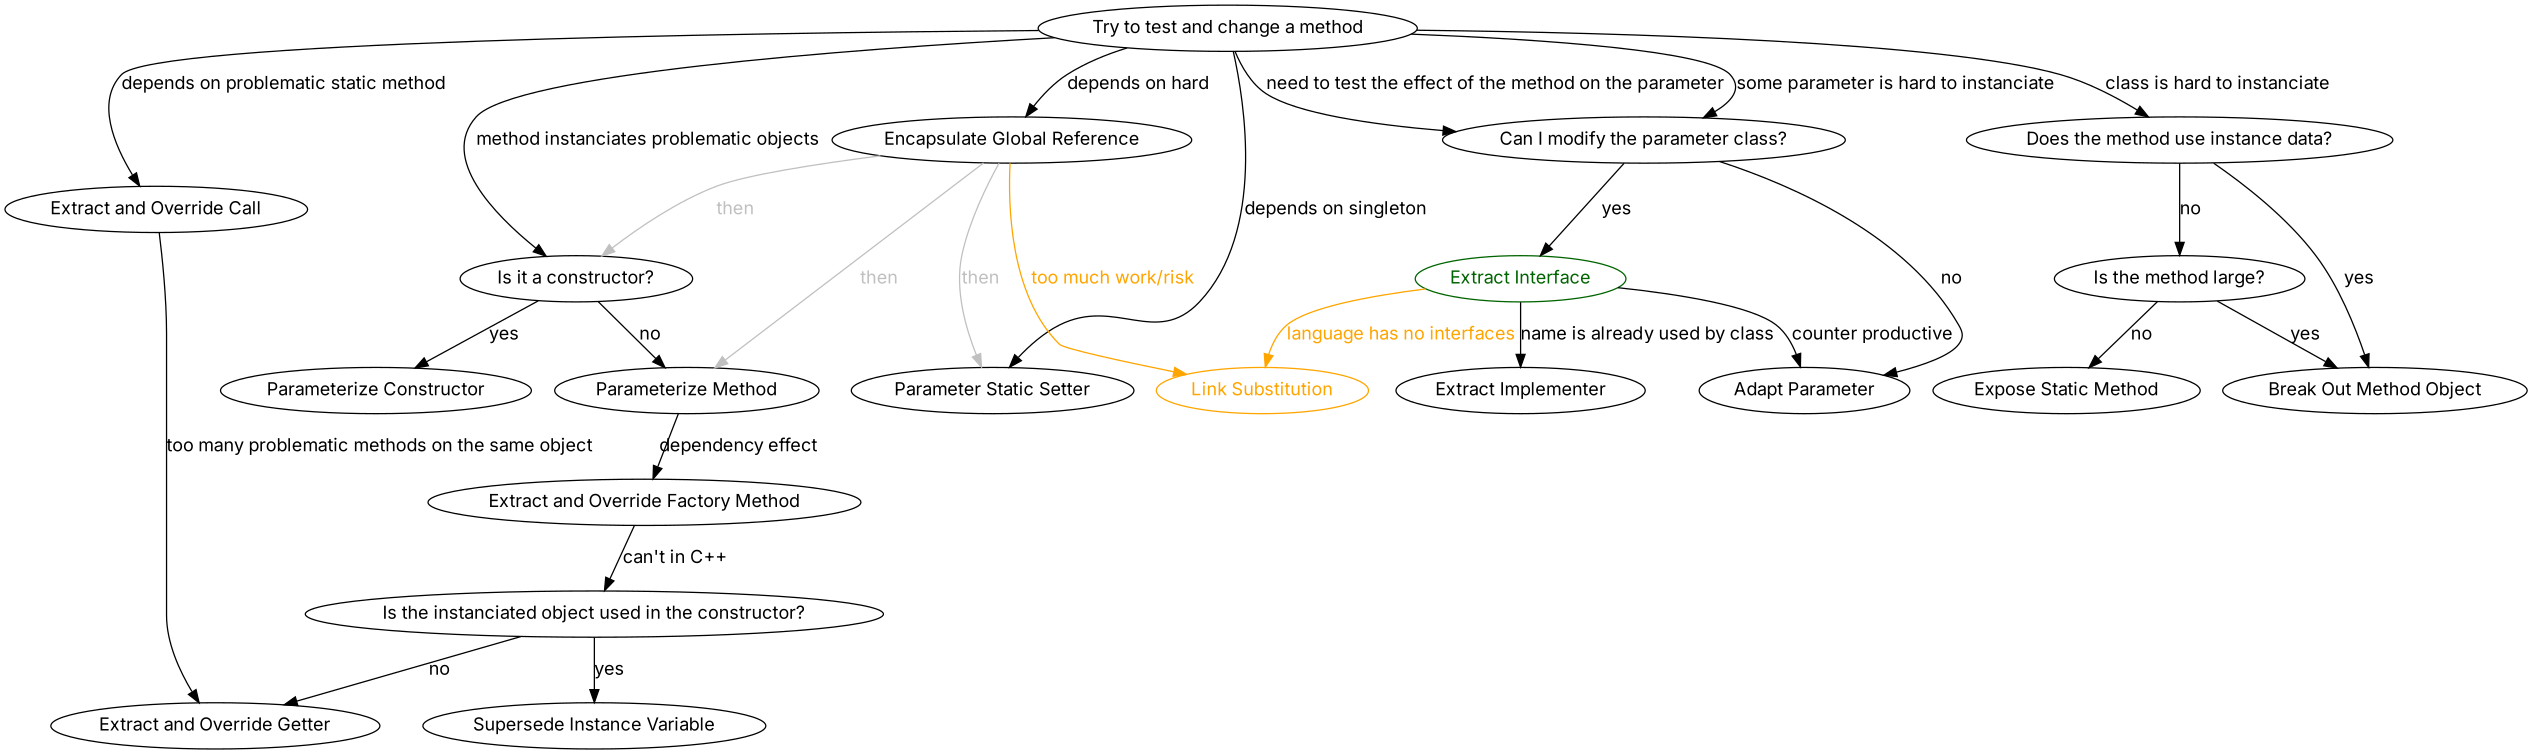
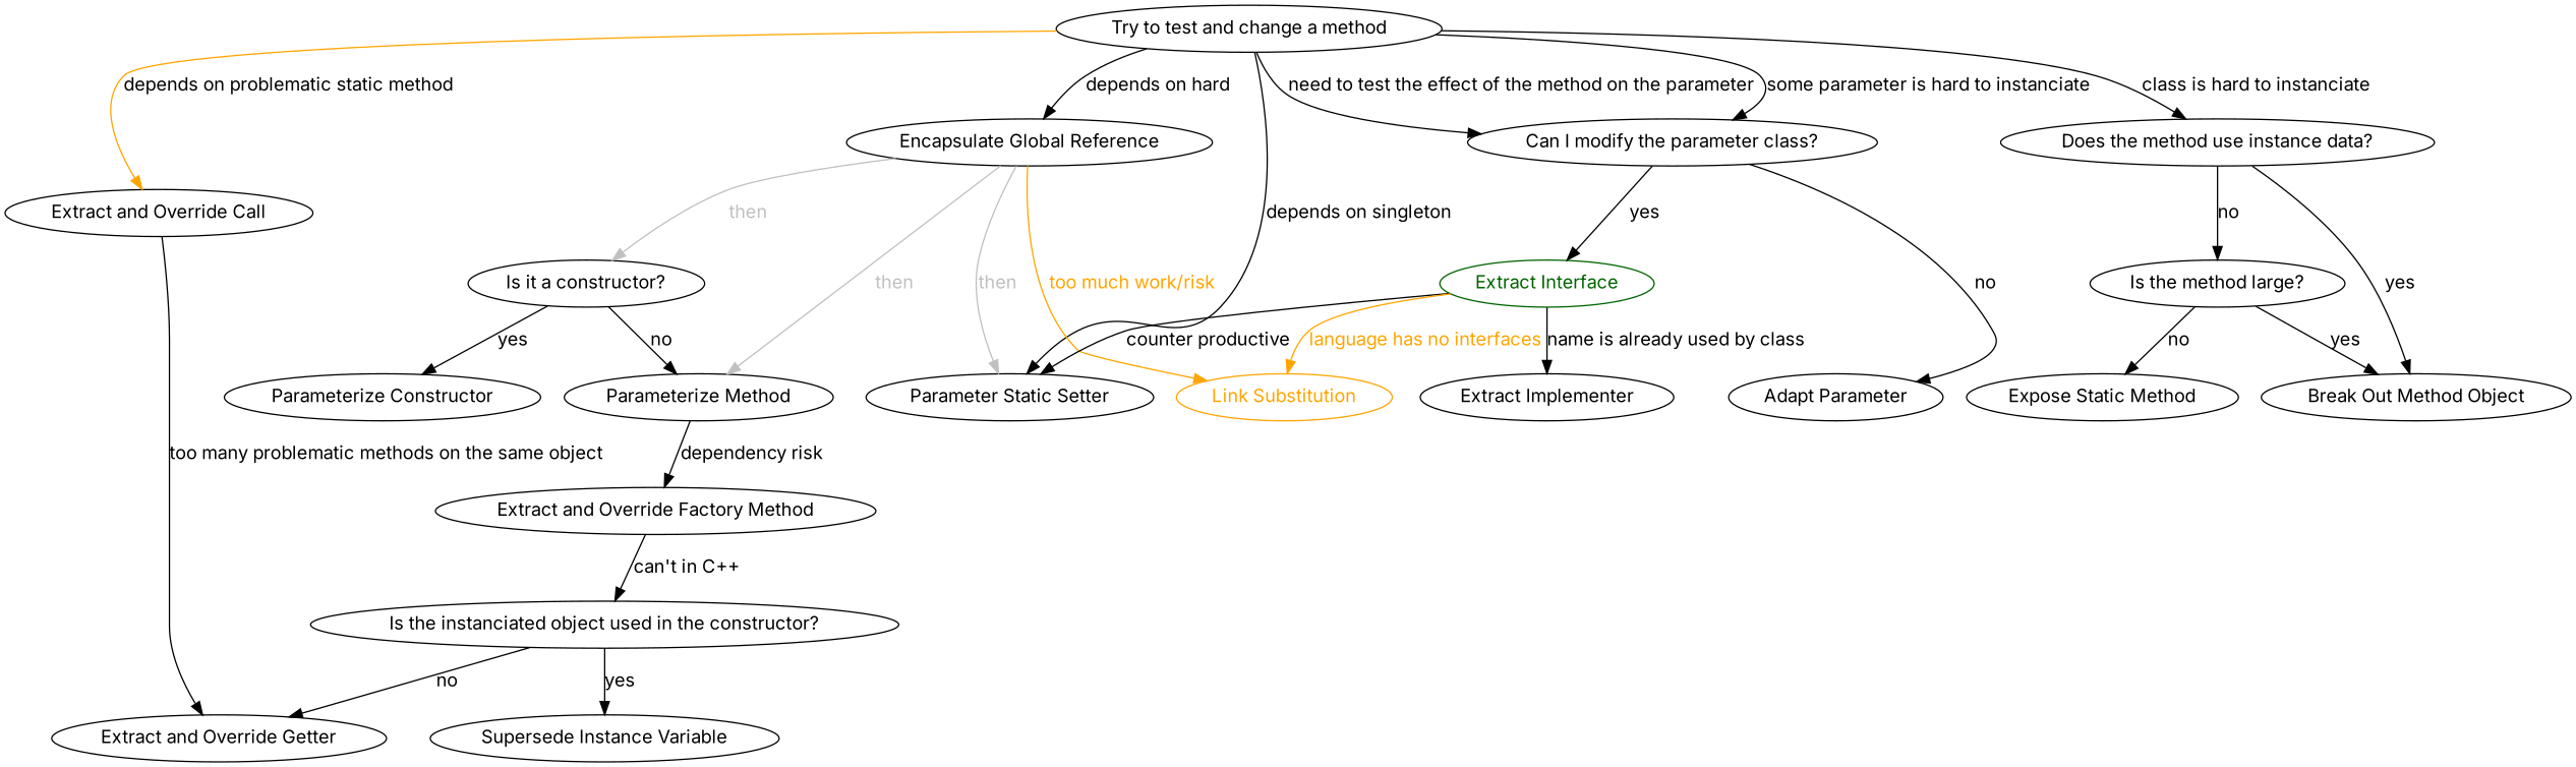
  digraph {
    fontname=Inter
    node [fontname=Inter]
    edge [fontname=Inter]
    n1 [label="Try to test and change a method"]
    n2 [label="Extract and Override Call"]
    n3 [label="Parameter Static Setter"]
    n4 [label="Encapsulate Global Reference"]
    n5 [label="Can I modify the parameter class?"]
    n6 [label="Does the method use instance data?"]
    n7 [label="Is it a constructor?"]
    n8 [label="Extract and Override Getter"]
    n9 [color=orange fontcolor=orange label="Link Substitution"]
    n10 [label="Parameterize Method"]
    n11 [color=darkgreen fontcolor=darkgreen label="Extract Interface"]
    n12 [label="Adapt Parameter"]
    n13 [label="Break Out Method Object"]
    n14 [label="Is the method large?"]
    n15 [label="Parameterize Constructor"]
    n16 [label="Extract and Override Factory Method"]
    n17 [label="Extract Implementer"]
    n18 [label="Expose Static Method"]
    n19 [label="Is the instanciated object used in the constructor?"]
    n20 [label="Supersede Instance Variable"]
-   n1 -> n2 [label="depends on problematic static method"]
+   n1 -> n2 [label="depends on problematic static method" color=orange]
    n1 -> n3 [label="depends on singleton"]
    n1 -> n4 [label="depends on hard"]
    n1 -> n5 [label="some parameter is hard to instanciate"]
    n1 -> n5 [label="need to test the effect of the method on the parameter"]
    n1 -> n6 [label="class is hard to instanciate"]
-   n1 -> n7 [label="method instanciates problematic objects"]
    n2 -> n8 [label="too many problematic methods on the same object"]
    n4 -> n3 [color=gray fontcolor=gray label=then]
    n4 -> n7 [color=gray fontcolor=gray label=then]
    n4 -> n9 [color=orange fontcolor=orange label="too much work/risk"]
    n4 -> n10 [color=gray fontcolor=gray label=then]
    n5 -> n11 [label=yes]
    n5 -> n12 [label=no]
    n6 -> n13 [label=yes]
    n6 -> n14 [label=no]
    n7 -> n10 [label=no]
    n7 -> n15 [label=yes]
-   n10 -> n16 [label="dependency effect"]
+   n10 -> n16 [label="dependency risk"]
    n11 -> n9 [color=orange fontcolor=orange label="language has no interfaces"]
-   n11 -> n12 [label="counter productive"]
+   n11 -> n3 [label="counter productive"]
    n11 -> n17 [label="name is already used by class"]
    n14 -> n13 [label=yes]
    n14 -> n18 [label=no]
    n16 -> n19 [label="can't in C++"]
    n19 -> n8 [label=no]
    n19 -> n20 [label=yes]
  }
